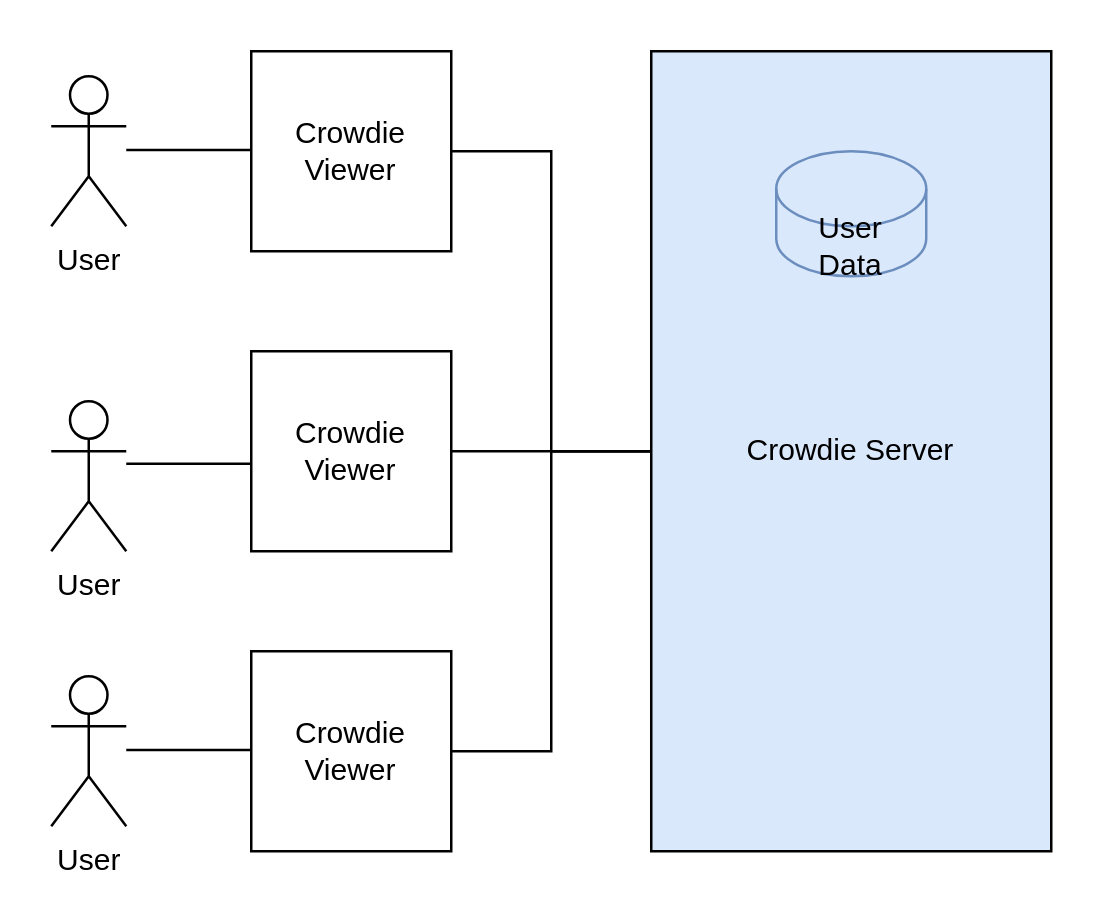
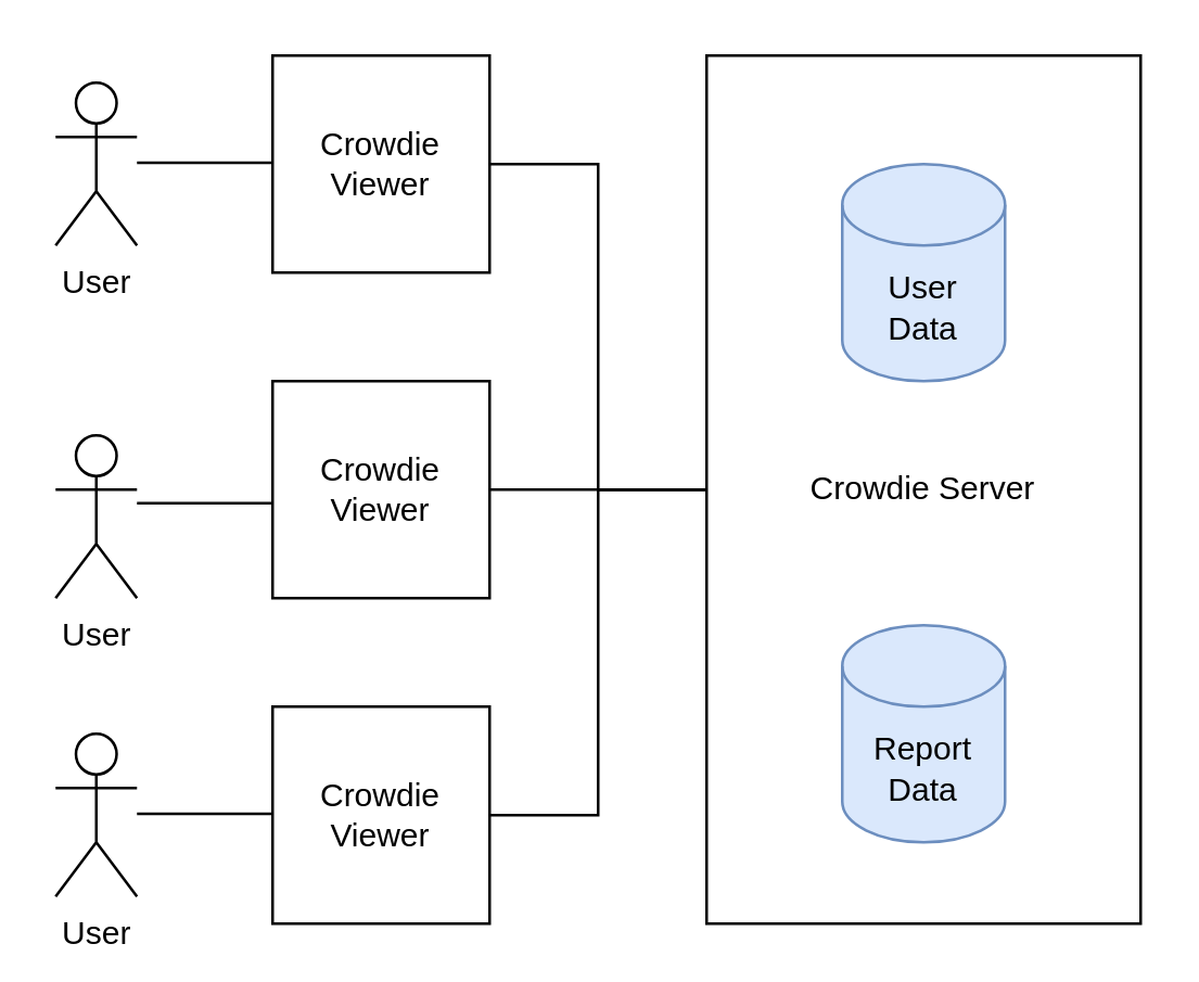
  <mxCell id="0" />
  <mxCell id="1" parent="0" />
  <mxCell id="2" value="" style="edgeStyle=orthogonalEdgeStyle;rounded=0;orthogonalLoop=1;jettySize=auto;html=1;endArrow=none;endFill=0;startArrow=none;startFill=0;" edge="1" parent="1" source="3" target="5"><mxGeometry relative="1" as="geometry"><Array as="points"><mxPoint x="70" y="185" /><mxPoint x="70" y="185" /></Array></mxGeometry></mxCell>
  <mxCell id="3" value="User" style="shape=umlActor;verticalLabelPosition=bottom;verticalAlign=top;html=1;outlineConnect=0;" vertex="1" parent="1"><mxGeometry x="20" y="160" width="30" height="60" as="geometry" /></mxCell>
  <mxCell id="4" value="" style="edgeStyle=orthogonalEdgeStyle;rounded=0;orthogonalLoop=1;jettySize=auto;html=1;endArrow=none;endFill=0;" edge="1" parent="1" source="5" target="14"><mxGeometry relative="1" as="geometry" /></mxCell>
  <mxCell id="5" value="Crowdie&lt;br&gt;Viewer" style="rounded=0;whiteSpace=wrap;html=1;" vertex="1" parent="1"><mxGeometry x="100" y="140" width="80" height="80" as="geometry" /></mxCell>
  <mxCell id="6" value="" style="edgeStyle=orthogonalEdgeStyle;rounded=0;orthogonalLoop=1;jettySize=auto;html=1;endArrow=none;endFill=0;" edge="1" parent="1" source="7" target="14"><mxGeometry relative="1" as="geometry" /></mxCell>
  <mxCell id="7" value="Crowdie&lt;br&gt;Viewer" style="rounded=0;whiteSpace=wrap;html=1;" vertex="1" parent="1"><mxGeometry x="100" y="260" width="80" height="80" as="geometry" /></mxCell>
  <mxCell id="8" value="" style="edgeStyle=orthogonalEdgeStyle;rounded=0;orthogonalLoop=1;jettySize=auto;html=1;endArrow=none;endFill=0;" edge="1" parent="1"><mxGeometry relative="1" as="geometry"><mxPoint x="50" y="299.5" as="sourcePoint" /><mxPoint x="100" y="299.5" as="targetPoint" /><Array as="points"><mxPoint x="70" y="299.5" /><mxPoint x="70" y="299.5" /></Array></mxGeometry></mxCell>
  <mxCell id="9" value="User" style="shape=umlActor;verticalLabelPosition=bottom;verticalAlign=top;html=1;outlineConnect=0;" vertex="1" parent="1"><mxGeometry x="20" y="270" width="30" height="60" as="geometry" /></mxCell>
  <mxCell id="10" value="" style="edgeStyle=orthogonalEdgeStyle;rounded=0;orthogonalLoop=1;jettySize=auto;html=1;endArrow=none;endFill=0;" edge="1" parent="1" source="11" target="14"><mxGeometry relative="1" as="geometry" /></mxCell>
  <mxCell id="11" value="Crowdie&lt;br&gt;Viewer" style="rounded=0;whiteSpace=wrap;html=1;" vertex="1" parent="1"><mxGeometry x="100" y="20" width="80" height="80" as="geometry" /></mxCell>
  <mxCell id="12" value="" style="edgeStyle=orthogonalEdgeStyle;rounded=0;orthogonalLoop=1;jettySize=auto;html=1;endArrow=none;endFill=0;" edge="1" parent="1"><mxGeometry relative="1" as="geometry"><mxPoint x="50" y="59.5" as="sourcePoint" /><mxPoint x="100" y="59.5" as="targetPoint" /><Array as="points"><mxPoint x="70" y="59.5" /><mxPoint x="70" y="59.5" /></Array></mxGeometry></mxCell>
  <mxCell id="13" value="User" style="shape=umlActor;verticalLabelPosition=bottom;verticalAlign=top;html=1;outlineConnect=0;" vertex="1" parent="1"><mxGeometry x="20" y="30" width="30" height="60" as="geometry" /></mxCell>
- <mxCell id="14" value="Crowdie Server" style="rounded=0;whiteSpace=wrap;html=1;fillColor=#dae8fc;" vertex="1" parent="1"><mxGeometry x="260" y="20" width="160" height="320" as="geometry" /></mxCell>
- <mxCell id="16" value="User&lt;br&gt;Data" style="shape=cylinder3;whiteSpace=wrap;html=1;boundedLbl=1;backgroundOutline=1;size=15;fillColor=#dae8fc;strokeColor=#6c8ebf;" vertex="1" parent="1"><mxGeometry x="310" y="60" width="60" height="50" as="geometry" /></mxCell>
+ <mxCell id="14" value="Crowdie Server" style="rounded=0;whiteSpace=wrap;html=1;" vertex="1" parent="1"><mxGeometry x="260" y="20" width="160" height="320" as="geometry" /></mxCell>
+ <mxCell id="15" value="Report&lt;br&gt;Data" style="shape=cylinder3;whiteSpace=wrap;html=1;boundedLbl=1;backgroundOutline=1;size=15;fillColor=#dae8fc;strokeColor=#6c8ebf;" vertex="1" parent="1"><mxGeometry x="310" y="230" width="60" height="80" as="geometry" /></mxCell>
+ <mxCell id="16" value="User&lt;br&gt;Data" style="shape=cylinder3;whiteSpace=wrap;html=1;boundedLbl=1;backgroundOutline=1;size=15;fillColor=#dae8fc;strokeColor=#6c8ebf;" vertex="1" parent="1"><mxGeometry x="310" y="60" width="60" height="80" as="geometry" /></mxCell>
